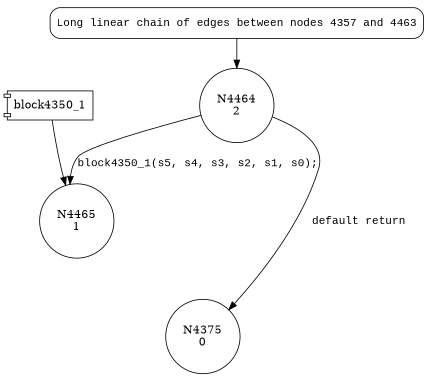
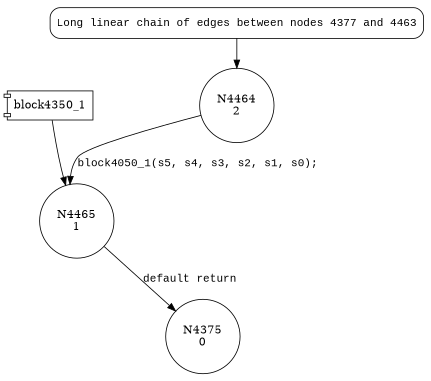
  digraph {
    node [shape=circle]
    edge [fontname="Courier New"]
    n1 [label="N4464\n2"]
    n2 [label="N4465\n1"]
    n3 [label="N4375\n0"]
    n4 [label=block4350_1 shape=component]
-   n5 [fillcolor=white fontname="Courier New" label="Long linear chain of edges between nodes 4357 and 4463" penwidth=1 shape=Mrecord style="filled,bold"]
-   n1 -> n2 [label="block4350_1(s5, s4, s3, s2, s1, s0);"]
-   n1 -> n3 [label="default return"]
+   n5 [fillcolor=white fontname="Courier New" label="Long linear chain of edges between nodes 4377 and 4463" penwidth=1 shape=Mrecord style="filled,bold"]
+   n1 -> n2 [label="block4050_1(s5, s4, s3, s2, s1, s0);"]
+   n2 -> n3 [label="default return"]
    n4 -> n2
    n5 -> n1 [fontname=""]
  }
